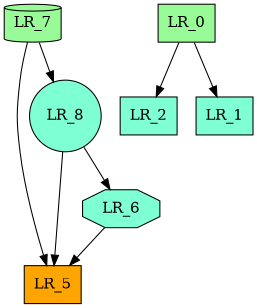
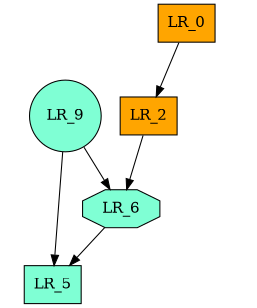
  digraph {
    rankdir=TB
    node [fillcolor=aquamarine shape=box style=filled]
-   LR_2
-   LR_0 [fillcolor=palegreen]
-   LR_1
+   LR_2 [fillcolor=orange]
+   LR_0 [fillcolor=orange]
    LR_6 [shape=octagon]
-   LR_8 [shape=circle]
-   LR_5 [fillcolor=orange]
-   LR_7 [fillcolor=palegreen shape=cylinder]
+   LR_8 [shape=circle label=LR_9]
+   LR_5
+   LR_2 -> LR_6
    LR_0 -> LR_2
-   LR_0 -> LR_1
    LR_6 -> LR_5
    LR_8 -> LR_6
    LR_8 -> LR_5
-   LR_7 -> LR_8
-   LR_7 -> LR_5
  }
